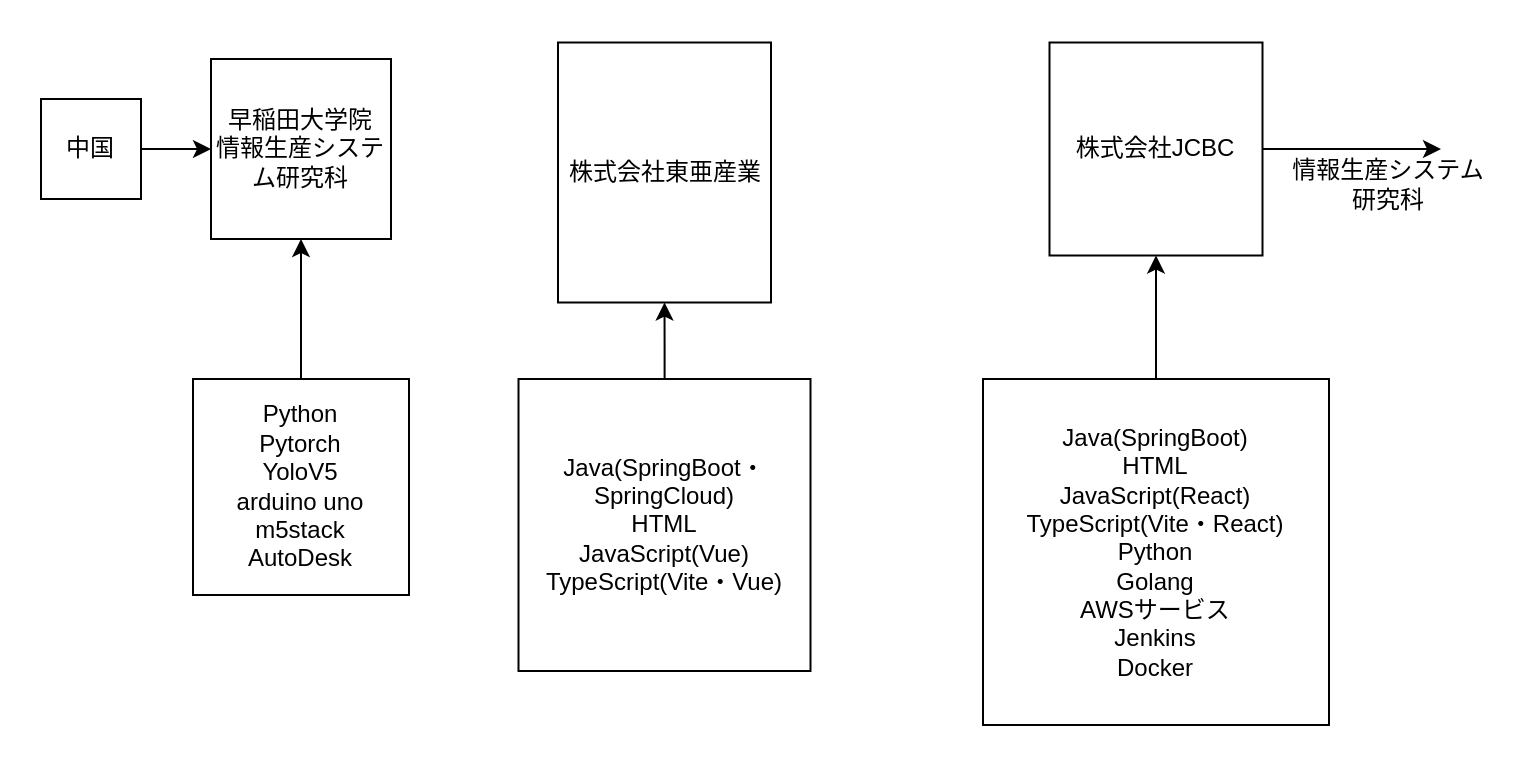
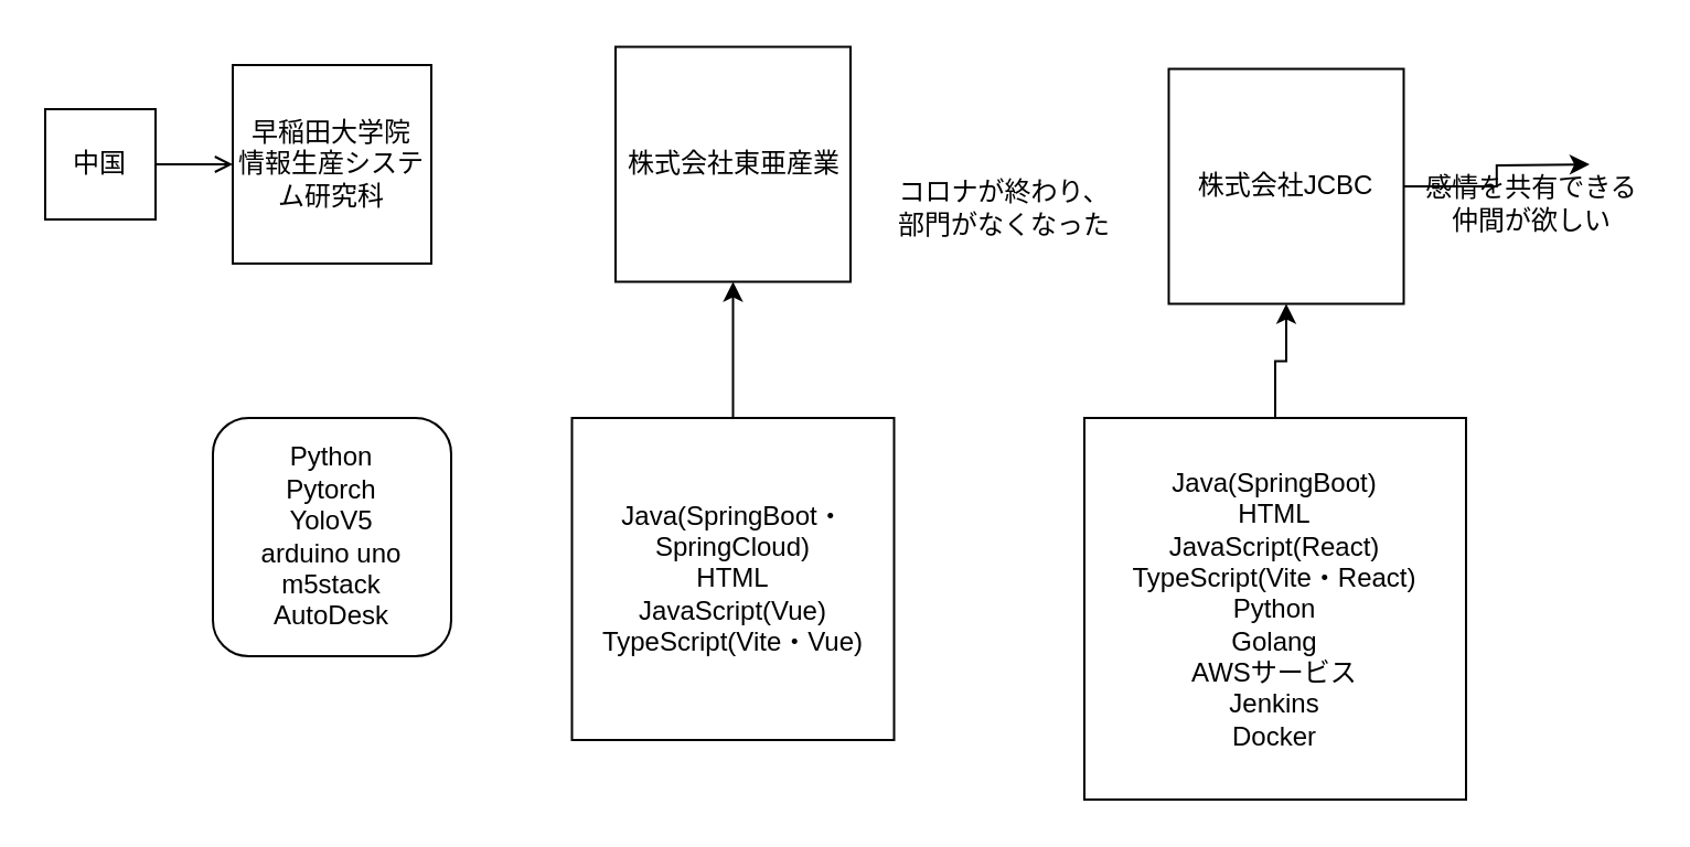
  <mxCell id="0" />
  <mxCell id="1" parent="0" />
- <mxCell id="2" value="" style="edgeStyle=orthogonalEdgeStyle;rounded=0;orthogonalLoop=1;jettySize=auto;html=1;strokeColor=#000000;" parent="1" source="3" target="4" edge="1"><mxGeometry relative="1" as="geometry" /></mxCell>
+ <mxCell id="2" value="" style="edgeStyle=orthogonalEdgeStyle;rounded=0;orthogonalLoop=1;jettySize=auto;html=1;strokeColor=#000000;endArrow=open;" parent="1" source="3" target="4" edge="1"><mxGeometry relative="1" as="geometry" /></mxCell>
  <mxCell id="3" value="中国" style="whiteSpace=wrap;html=1;aspect=fixed;" parent="1" vertex="1"><mxGeometry x="20" y="49" width="50" height="50" as="geometry" /></mxCell>
  <mxCell id="4" value="早稲田大学院　情報生産システム研究科" style="whiteSpace=wrap;html=1;aspect=fixed;" parent="1" vertex="1"><mxGeometry x="105" y="29" width="90" height="90" as="geometry" /></mxCell>
- <mxCell id="5" style="edgeStyle=orthogonalEdgeStyle;rounded=0;orthogonalLoop=1;jettySize=auto;html=1;entryX=0.5;entryY=1;entryDx=0;entryDy=0;strokeColor=#000000;" parent="1" source="6" target="4" edge="1"><mxGeometry relative="1" as="geometry" /></mxCell>
- <mxCell id="6" value="Python&lt;br&gt;Pytorch&lt;br&gt;YoloV5&lt;div&gt;arduino uno&lt;/div&gt;&lt;div&gt;m5stack&lt;/div&gt;&lt;div&gt;AutoDesk&lt;/div&gt;" style="whiteSpace=wrap;html=1;aspect=fixed;" parent="1" vertex="1"><mxGeometry x="96" y="189" width="108" height="108" as="geometry" /></mxCell>
- <mxCell id="7" value="株式会社東亜産業" style="whiteSpace=wrap;html=1;aspect=fixed;" parent="1" vertex="1"><mxGeometry x="278.5" y="20.75" width="106.5" height="130" as="geometry" /></mxCell>
+ <mxCell id="6" value="Python&lt;br&gt;Pytorch&lt;br&gt;YoloV5&lt;div&gt;arduino uno&lt;/div&gt;&lt;div&gt;m5stack&lt;/div&gt;&lt;div&gt;AutoDesk&lt;/div&gt;" style="whiteSpace=wrap;html=1;aspect=fixed;rounded=1;" parent="1" vertex="1"><mxGeometry x="96" y="189" width="108" height="108" as="geometry" /></mxCell>
+ <mxCell id="7" value="株式会社東亜産業" style="whiteSpace=wrap;html=1;aspect=fixed;" parent="1" vertex="1"><mxGeometry x="278.5" y="20.75" width="106.5" height="106.5" as="geometry" /></mxCell>
  <mxCell id="8" style="edgeStyle=orthogonalEdgeStyle;rounded=0;orthogonalLoop=1;jettySize=auto;html=1;entryX=0.5;entryY=1;entryDx=0;entryDy=0;strokeColor=#000000;" parent="1" source="9" target="7" edge="1"><mxGeometry relative="1" as="geometry" /></mxCell>
  <mxCell id="9" value="Java(SpringBoot・SpringCloud)&lt;br&gt;HTML&lt;br&gt;JavaScript(Vue)&lt;br&gt;TypeScript(Vite・Vue)" style="whiteSpace=wrap;html=1;aspect=fixed;" parent="1" vertex="1"><mxGeometry x="258.75" y="189" width="146" height="146" as="geometry" /></mxCell>
  <mxCell id="10" style="edgeStyle=orthogonalEdgeStyle;rounded=0;orthogonalLoop=1;jettySize=auto;html=1;exitX=1;exitY=0.5;exitDx=0;exitDy=0;strokeColor=#000000;" parent="1" source="11" edge="1"><mxGeometry relative="1" as="geometry"><mxPoint x="720" y="74" as="targetPoint" /></mxGeometry></mxCell>
- <mxCell id="11" value="株式会社JCBC" style="whiteSpace=wrap;html=1;aspect=fixed;" parent="1" vertex="1"><mxGeometry x="524.25" y="20.75" width="106.5" height="106.5" as="geometry" /></mxCell>
+ <mxCell id="11" value="株式会社JCBC" style="whiteSpace=wrap;html=1;aspect=fixed;" parent="1" vertex="1"><mxGeometry x="529.25" y="30.75" width="106.5" height="106.5" as="geometry" /></mxCell>
  <mxCell id="12" style="edgeStyle=orthogonalEdgeStyle;rounded=0;orthogonalLoop=1;jettySize=auto;html=1;entryX=0.5;entryY=1;entryDx=0;entryDy=0;strokeColor=#000000;" parent="1" source="13" target="11" edge="1"><mxGeometry relative="1" as="geometry" /></mxCell>
  <mxCell id="13" value="Java(SpringBoot)&lt;br&gt;HTML&lt;br&gt;JavaScript(React)&lt;br&gt;TypeScript(Vite・React)&lt;br&gt;Python&lt;br&gt;Golang&lt;br&gt;AWSサービス&lt;br&gt;Jenkins&lt;br&gt;Docker" style="whiteSpace=wrap;html=1;aspect=fixed;" parent="1" vertex="1"><mxGeometry x="491" y="189" width="173" height="173" as="geometry" /></mxCell>
- <mxCell id="15" value="情報生産システム研究科" style="text;html=1;strokeColor=none;fillColor=none;align=center;verticalAlign=middle;whiteSpace=wrap;rounded=0;" parent="1" vertex="1"><mxGeometry x="644" y="58" width="100" height="67" as="geometry" /></mxCell>
+ <mxCell id="14" value="コロナが終わり、部門がなくなった" style="text;html=1;strokeColor=none;fillColor=none;align=center;verticalAlign=middle;whiteSpace=wrap;rounded=0;" parent="1" vertex="1"><mxGeometry x="404.75" y="60.25" width="100" height="67" as="geometry" /></mxCell>
+ <mxCell id="15" value="感情を共有できる仲間が欲しい" style="text;html=1;strokeColor=none;fillColor=none;align=center;verticalAlign=middle;whiteSpace=wrap;rounded=0;" parent="1" vertex="1"><mxGeometry x="644" y="58" width="100" height="67" as="geometry" /></mxCell>
